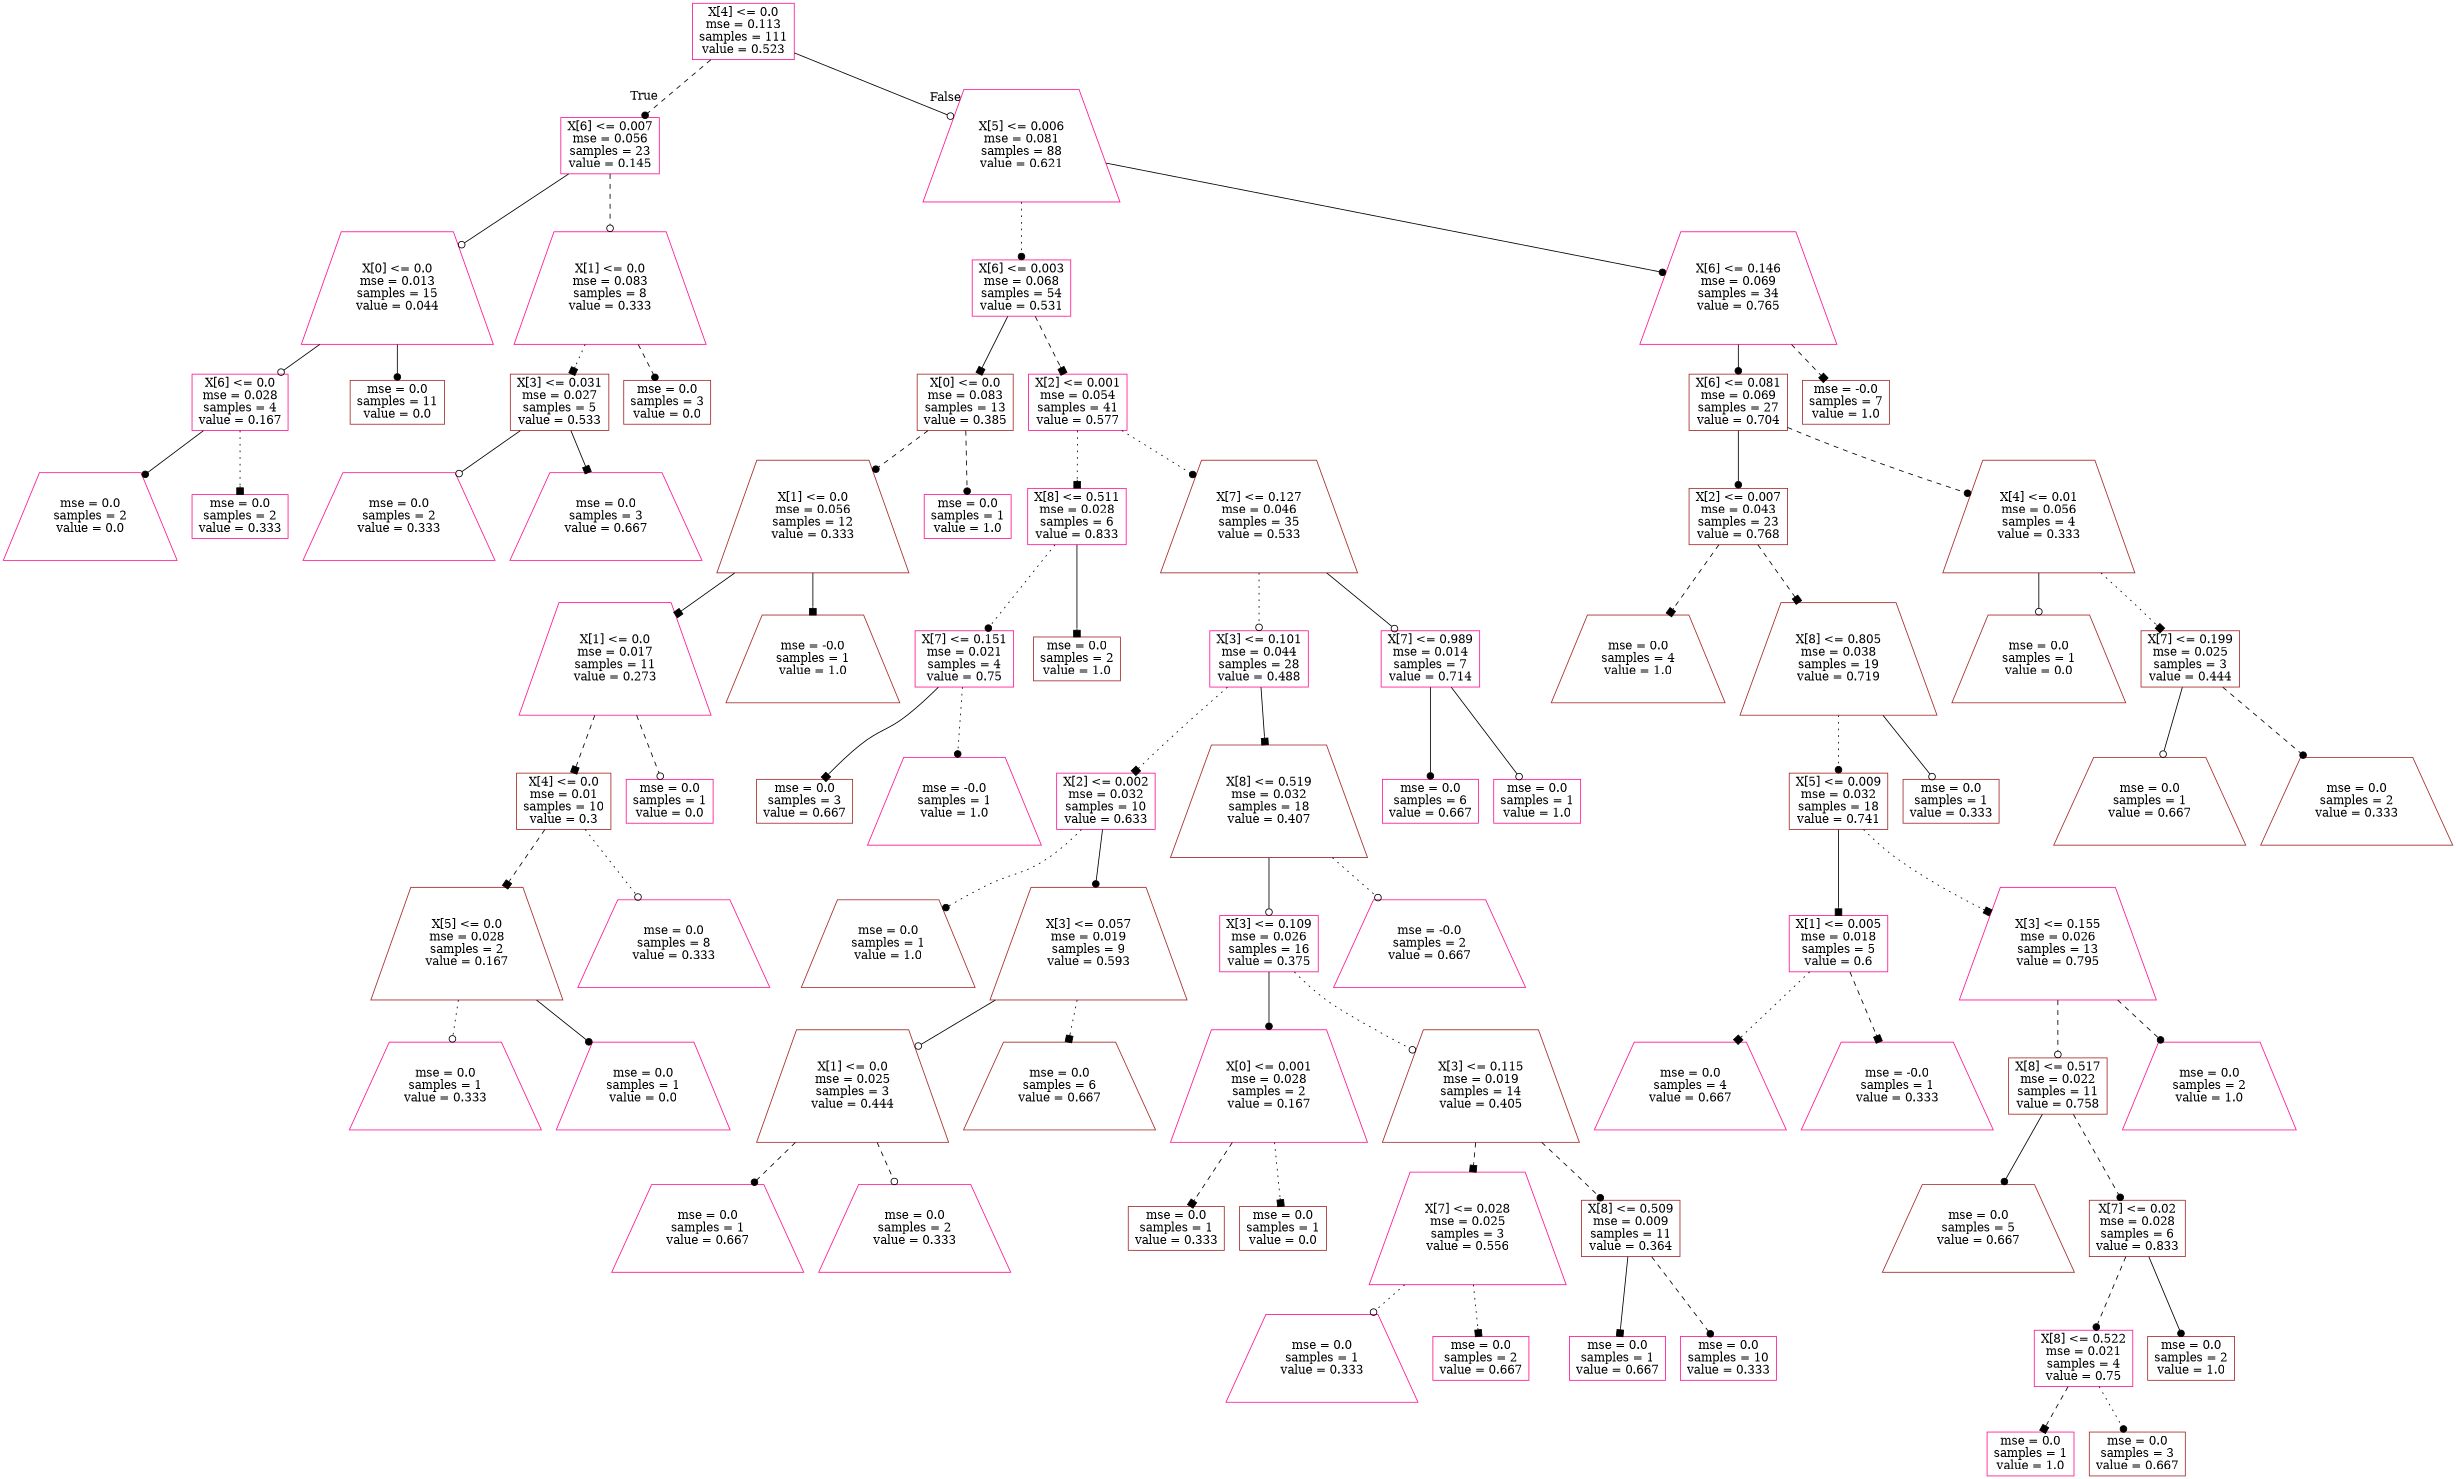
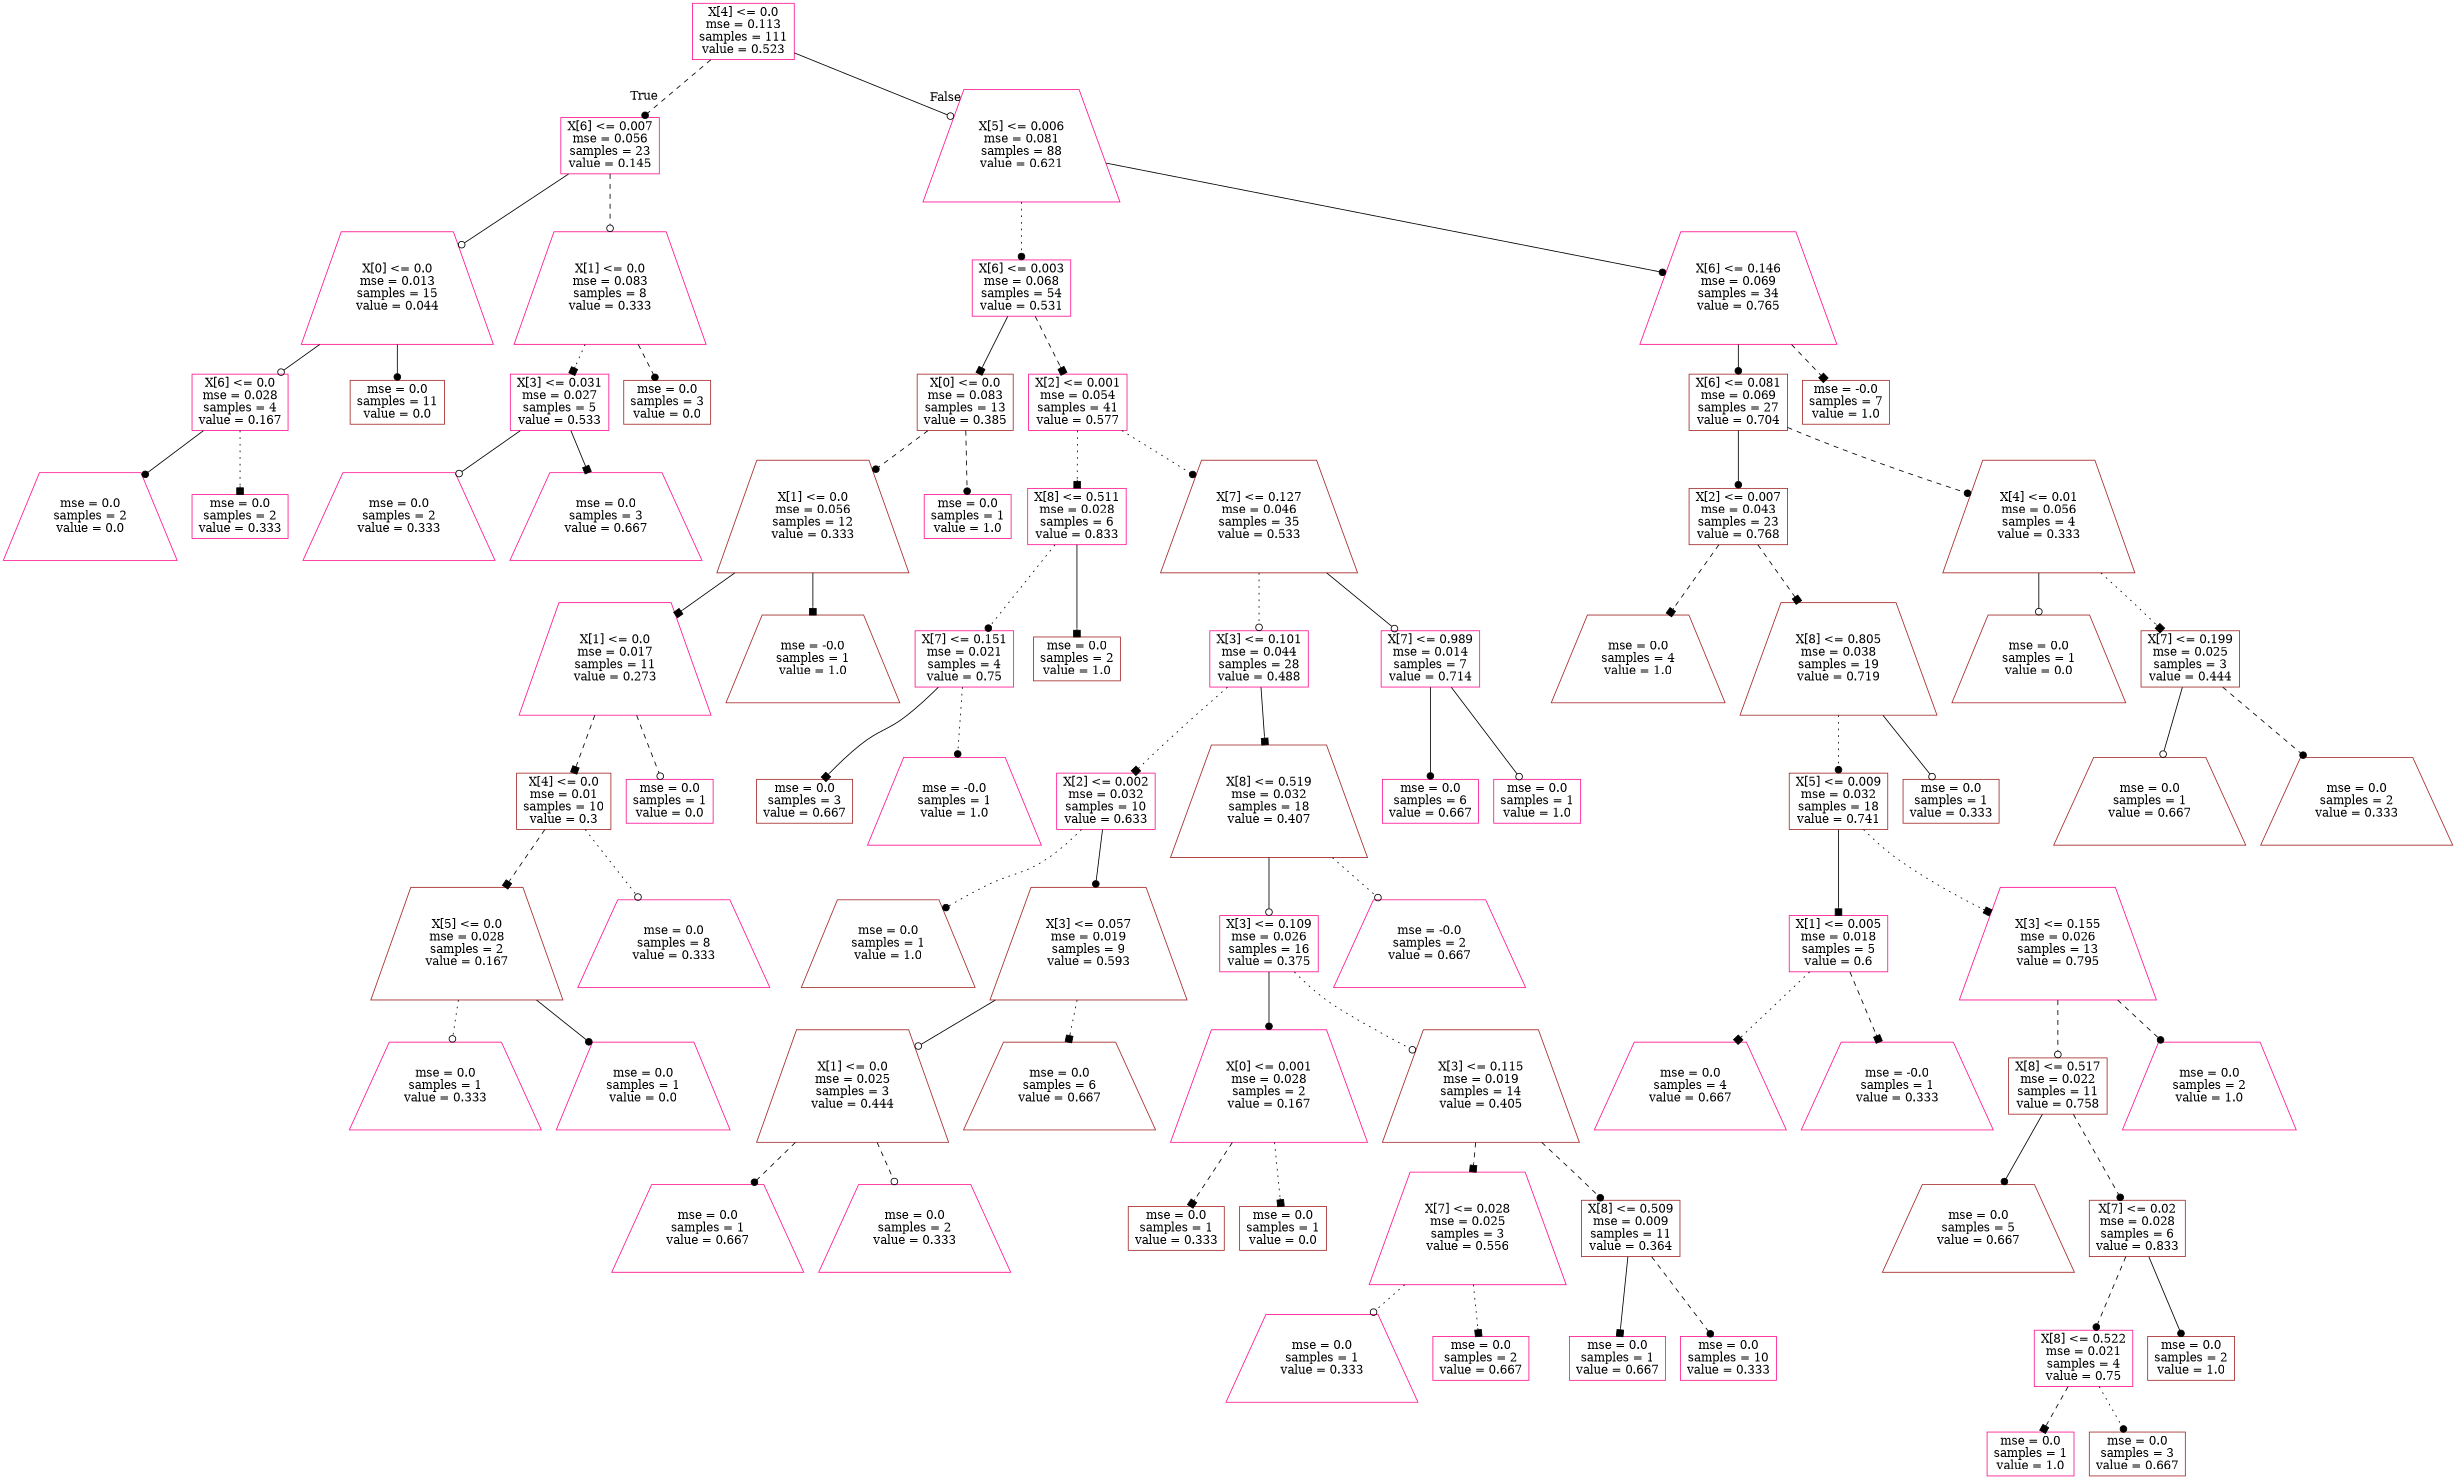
  digraph {
    node [color=deeppink shape=box]
    edge [arrowhead=dot style=solid]
    n1 [label="X[4] <= 0.0\nmse = 0.113\nsamples = 111\nvalue = 0.523"]
    n2 [label="X[6] <= 0.007\nmse = 0.056\nsamples = 23\nvalue = 0.145"]
    n3 [label="X[5] <= 0.006\nmse = 0.081\nsamples = 88\nvalue = 0.621" shape=trapezium]
    n4 [label="X[0] <= 0.0\nmse = 0.013\nsamples = 15\nvalue = 0.044" shape=trapezium]
    n5 [label="X[1] <= 0.0\nmse = 0.083\nsamples = 8\nvalue = 0.333" shape=trapezium]
    n6 [label="X[6] <= 0.003\nmse = 0.068\nsamples = 54\nvalue = 0.531"]
    n7 [label="X[6] <= 0.146\nmse = 0.069\nsamples = 34\nvalue = 0.765" shape=trapezium]
    n8 [label="X[6] <= 0.0\nmse = 0.028\nsamples = 4\nvalue = 0.167"]
    n9 [color=brown label="mse = 0.0\nsamples = 11\nvalue = 0.0"]
-   n10 [color=brown label="X[3] <= 0.031\nmse = 0.027\nsamples = 5\nvalue = 0.533"]
+   n10 [label="X[3] <= 0.031\nmse = 0.027\nsamples = 5\nvalue = 0.533"]
    n11 [color=brown label="mse = 0.0\nsamples = 3\nvalue = 0.0"]
    n12 [label="mse = 0.0\nsamples = 2\nvalue = 0.0" shape=trapezium]
    n13 [label="mse = 0.0\nsamples = 2\nvalue = 0.333"]
    n14 [label="mse = 0.0\nsamples = 2\nvalue = 0.333" shape=trapezium]
    n15 [label="mse = 0.0\nsamples = 3\nvalue = 0.667" shape=trapezium]
    n16 [color=brown label="X[0] <= 0.0\nmse = 0.083\nsamples = 13\nvalue = 0.385"]
    n17 [label="X[2] <= 0.001\nmse = 0.054\nsamples = 41\nvalue = 0.577"]
    n18 [color=brown label="X[6] <= 0.081\nmse = 0.069\nsamples = 27\nvalue = 0.704"]
    n19 [color=brown label="mse = -0.0\nsamples = 7\nvalue = 1.0"]
    n20 [color=brown label="X[1] <= 0.0\nmse = 0.056\nsamples = 12\nvalue = 0.333" shape=trapezium]
    n21 [label="mse = 0.0\nsamples = 1\nvalue = 1.0"]
    n22 [label="X[8] <= 0.511\nmse = 0.028\nsamples = 6\nvalue = 0.833"]
    n23 [color=brown label="X[7] <= 0.127\nmse = 0.046\nsamples = 35\nvalue = 0.533" shape=trapezium]
    n24 [label="X[1] <= 0.0\nmse = 0.017\nsamples = 11\nvalue = 0.273" shape=trapezium]
    n25 [color=brown label="mse = -0.0\nsamples = 1\nvalue = 1.0" shape=trapezium]
    n26 [color=brown label="X[4] <= 0.0\nmse = 0.01\nsamples = 10\nvalue = 0.3"]
    n27 [label="mse = 0.0\nsamples = 1\nvalue = 0.0"]
    n28 [color=brown label="X[5] <= 0.0\nmse = 0.028\nsamples = 2\nvalue = 0.167" shape=trapezium]
    n29 [label="mse = 0.0\nsamples = 8\nvalue = 0.333" shape=trapezium]
    n30 [label="mse = 0.0\nsamples = 1\nvalue = 0.333" shape=trapezium]
    n31 [label="mse = 0.0\nsamples = 1\nvalue = 0.0" shape=trapezium]
    n32 [label="X[7] <= 0.151\nmse = 0.021\nsamples = 4\nvalue = 0.75"]
    n33 [color=brown label="mse = 0.0\nsamples = 2\nvalue = 1.0"]
    n34 [label="X[3] <= 0.101\nmse = 0.044\nsamples = 28\nvalue = 0.488"]
    n35 [label="X[7] <= 0.989\nmse = 0.014\nsamples = 7\nvalue = 0.714"]
    n36 [color=brown label="mse = 0.0\nsamples = 3\nvalue = 0.667"]
    n37 [label="mse = -0.0\nsamples = 1\nvalue = 1.0" shape=trapezium]
    n38 [label="X[2] <= 0.002\nmse = 0.032\nsamples = 10\nvalue = 0.633"]
    n39 [color=brown label="X[8] <= 0.519\nmse = 0.032\nsamples = 18\nvalue = 0.407" shape=trapezium]
    n40 [label="mse = 0.0\nsamples = 6\nvalue = 0.667"]
    n41 [label="mse = 0.0\nsamples = 1\nvalue = 1.0"]
    n42 [color=brown label="mse = 0.0\nsamples = 1\nvalue = 1.0" shape=trapezium]
    n43 [color=brown label="X[3] <= 0.057\nmse = 0.019\nsamples = 9\nvalue = 0.593" shape=trapezium]
    n44 [label="X[3] <= 0.109\nmse = 0.026\nsamples = 16\nvalue = 0.375"]
    n45 [label="mse = -0.0\nsamples = 2\nvalue = 0.667" shape=trapezium]
    n46 [color=brown label="X[1] <= 0.0\nmse = 0.025\nsamples = 3\nvalue = 0.444" shape=trapezium]
    n47 [color=brown label="mse = 0.0\nsamples = 6\nvalue = 0.667" shape=trapezium]
    n48 [label="mse = 0.0\nsamples = 1\nvalue = 0.667" shape=trapezium]
    n49 [label="mse = 0.0\nsamples = 2\nvalue = 0.333" shape=trapezium]
    n50 [label="X[0] <= 0.001\nmse = 0.028\nsamples = 2\nvalue = 0.167" shape=trapezium]
    n51 [color=brown label="X[3] <= 0.115\nmse = 0.019\nsamples = 14\nvalue = 0.405" shape=trapezium]
    n52 [color=brown label="mse = 0.0\nsamples = 1\nvalue = 0.333"]
    n53 [color=brown label="mse = 0.0\nsamples = 1\nvalue = 0.0"]
    n54 [label="X[7] <= 0.028\nmse = 0.025\nsamples = 3\nvalue = 0.556" shape=trapezium]
    n55 [color=brown label="X[8] <= 0.509\nmse = 0.009\nsamples = 11\nvalue = 0.364"]
    n56 [label="mse = 0.0\nsamples = 1\nvalue = 0.333" shape=trapezium]
    n57 [label="mse = 0.0\nsamples = 2\nvalue = 0.667"]
    n58 [label="mse = 0.0\nsamples = 1\nvalue = 0.667"]
    n59 [label="mse = 0.0\nsamples = 10\nvalue = 0.333"]
    n60 [color=brown label="X[2] <= 0.007\nmse = 0.043\nsamples = 23\nvalue = 0.768"]
    n61 [color=brown label="X[4] <= 0.01\nmse = 0.056\nsamples = 4\nvalue = 0.333" shape=trapezium]
    n62 [color=brown label="mse = 0.0\nsamples = 4\nvalue = 1.0" shape=trapezium]
    n63 [color=brown label="X[8] <= 0.805\nmse = 0.038\nsamples = 19\nvalue = 0.719" shape=trapezium]
    n64 [color=brown label="mse = 0.0\nsamples = 1\nvalue = 0.0" shape=trapezium]
    n65 [color=brown label="X[7] <= 0.199\nmse = 0.025\nsamples = 3\nvalue = 0.444"]
    n66 [color=brown label="X[5] <= 0.009\nmse = 0.032\nsamples = 18\nvalue = 0.741"]
    n67 [color=brown label="mse = 0.0\nsamples = 1\nvalue = 0.333"]
    n68 [label="X[1] <= 0.005\nmse = 0.018\nsamples = 5\nvalue = 0.6"]
    n69 [label="X[3] <= 0.155\nmse = 0.026\nsamples = 13\nvalue = 0.795" shape=trapezium]
    n70 [label="mse = 0.0\nsamples = 4\nvalue = 0.667" shape=trapezium]
    n71 [label="mse = -0.0\nsamples = 1\nvalue = 0.333" shape=trapezium]
    n72 [color=brown label="X[8] <= 0.517\nmse = 0.022\nsamples = 11\nvalue = 0.758"]
    n73 [label="mse = 0.0\nsamples = 2\nvalue = 1.0" shape=trapezium]
    n74 [color=brown label="mse = 0.0\nsamples = 5\nvalue = 0.667" shape=trapezium]
    n75 [color=brown label="X[7] <= 0.02\nmse = 0.028\nsamples = 6\nvalue = 0.833"]
    n76 [label="X[8] <= 0.522\nmse = 0.021\nsamples = 4\nvalue = 0.75"]
    n77 [color=brown label="mse = 0.0\nsamples = 2\nvalue = 1.0"]
    n78 [label="mse = 0.0\nsamples = 1\nvalue = 1.0"]
    n79 [color=brown label="mse = 0.0\nsamples = 3\nvalue = 0.667"]
    n80 [color=brown label="mse = 0.0\nsamples = 1\nvalue = 0.667" shape=trapezium]
    n81 [color=brown label="mse = 0.0\nsamples = 2\nvalue = 0.333" shape=trapezium]
    n1 -> n2 [headlabel=True labelangle=45 labeldistance=2.5 style=dashed]
    n1 -> n3 [arrowhead=odot headlabel=False labelangle=-45 labeldistance=2.5]
    n2 -> n4 [arrowhead=odot]
    n2 -> n5 [arrowhead=odot style=dashed]
    n3 -> n6 [style=dotted]
    n3 -> n7
    n4 -> n8 [arrowhead=odot]
    n4 -> n9
    n5 -> n10 [arrowhead=box style=dotted]
    n5 -> n11 [style=dashed]
    n6 -> n16 [arrowhead=box]
    n6 -> n17 [arrowhead=box style=dashed]
    n7 -> n18
    n7 -> n19 [arrowhead=box style=dashed]
    n8 -> n12
    n8 -> n13 [arrowhead=box style=dotted]
    n10 -> n14 [arrowhead=odot]
    n10 -> n15 [arrowhead=box]
    n16 -> n20 [style=dashed]
    n16 -> n21 [style=dashed]
    n17 -> n22 [arrowhead=box style=dotted]
    n17 -> n23 [style=dotted]
    n18 -> n60
    n18 -> n61 [style=dashed]
    n20 -> n24 [arrowhead=box]
    n20 -> n25 [arrowhead=box]
    n22 -> n32 [style=dotted]
    n22 -> n33 [arrowhead=box]
    n23 -> n34 [arrowhead=odot style=dotted]
    n23 -> n35 [arrowhead=odot]
    n24 -> n26 [arrowhead=box style=dashed]
    n24 -> n27 [arrowhead=odot style=dashed]
    n26 -> n28 [arrowhead=box style=dashed]
    n26 -> n29 [arrowhead=odot style=dotted]
    n28 -> n30 [arrowhead=odot style=dotted]
    n28 -> n31
    n32 -> n36 [arrowhead=box]
    n32 -> n37 [style=dotted]
    n34 -> n38 [arrowhead=box style=dotted]
    n34 -> n39 [arrowhead=box]
    n35 -> n40
    n35 -> n41 [arrowhead=odot]
    n38 -> n42 [style=dotted]
    n38 -> n43
    n39 -> n44 [arrowhead=odot]
    n39 -> n45 [arrowhead=odot style=dotted]
    n43 -> n46 [arrowhead=odot]
    n43 -> n47 [arrowhead=box style=dotted]
    n44 -> n50
    n44 -> n51 [arrowhead=odot style=dotted]
    n46 -> n48 [style=dashed]
    n46 -> n49 [arrowhead=odot style=dashed]
    n50 -> n52 [arrowhead=box style=dashed]
    n50 -> n53 [arrowhead=box style=dotted]
    n51 -> n54 [arrowhead=box style=dashed]
    n51 -> n55 [style=dashed]
    n54 -> n56 [arrowhead=odot style=dotted]
    n54 -> n57 [arrowhead=box style=dotted]
    n55 -> n58 [arrowhead=box]
    n55 -> n59 [style=dashed]
    n60 -> n62 [arrowhead=box style=dashed]
    n60 -> n63 [arrowhead=box style=dashed]
    n61 -> n64 [arrowhead=odot]
    n61 -> n65 [arrowhead=box style=dotted]
    n63 -> n66 [style=dotted]
    n63 -> n67 [arrowhead=odot]
    n65 -> n80 [arrowhead=odot]
    n65 -> n81 [style=dashed]
    n66 -> n68 [arrowhead=box]
    n66 -> n69 [arrowhead=box style=dotted]
    n68 -> n70 [arrowhead=box style=dotted]
    n68 -> n71 [arrowhead=box style=dashed]
    n69 -> n72 [arrowhead=odot style=dashed]
    n69 -> n73 [style=dashed]
    n72 -> n74
    n72 -> n75 [style=dashed]
    n75 -> n76 [style=dashed]
    n75 -> n77
    n76 -> n78 [arrowhead=box style=dashed]
    n76 -> n79 [style=dotted]
  }
